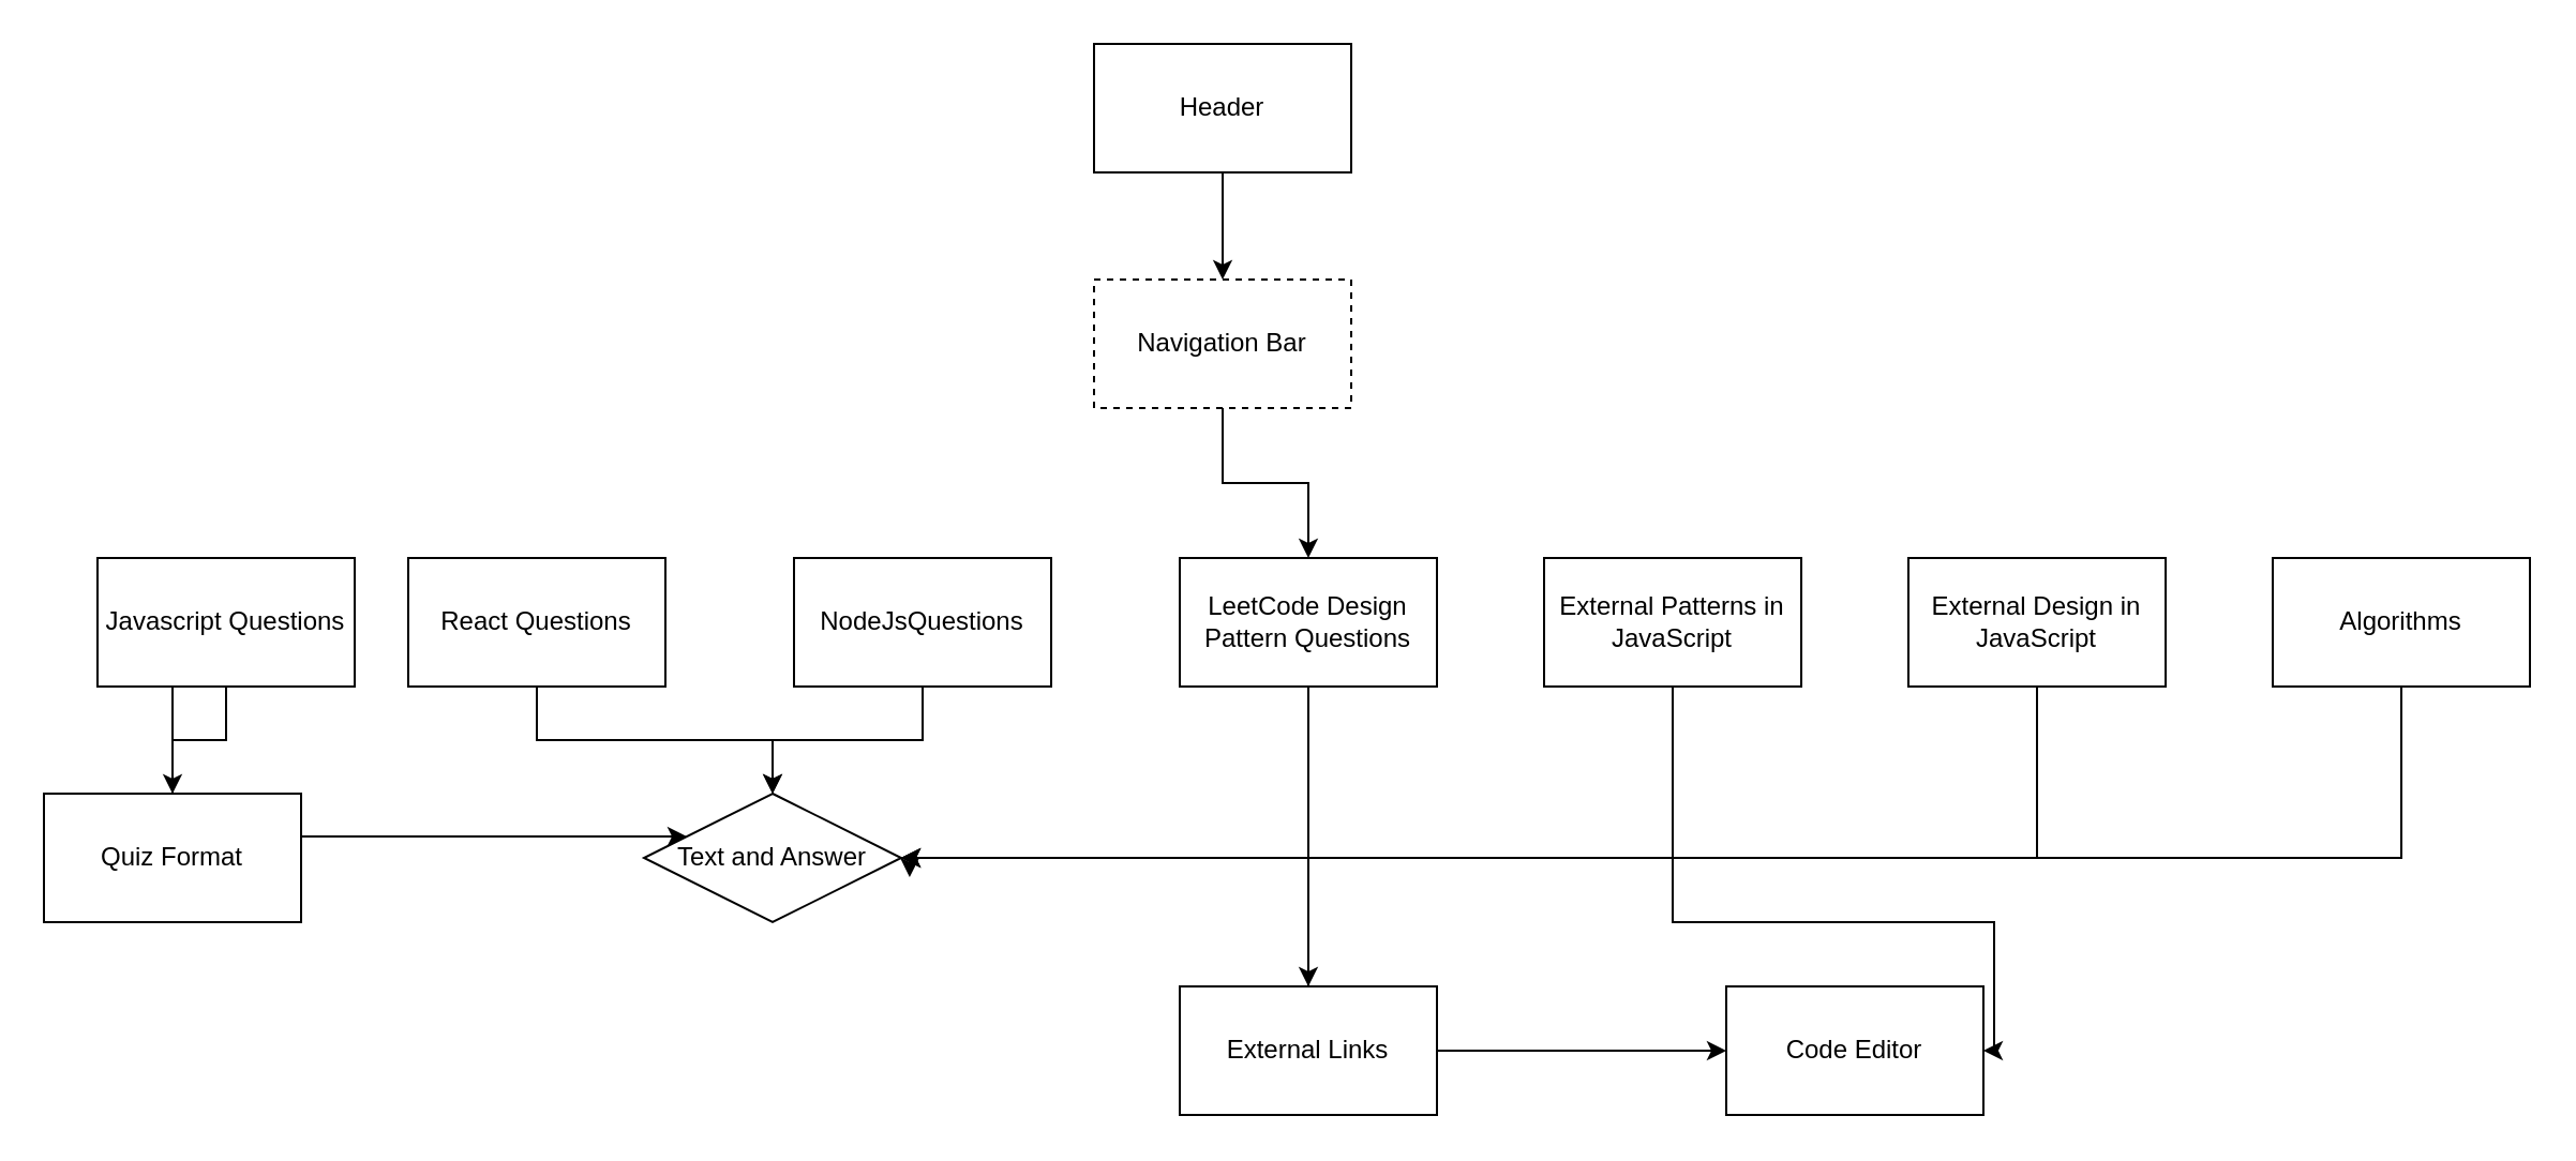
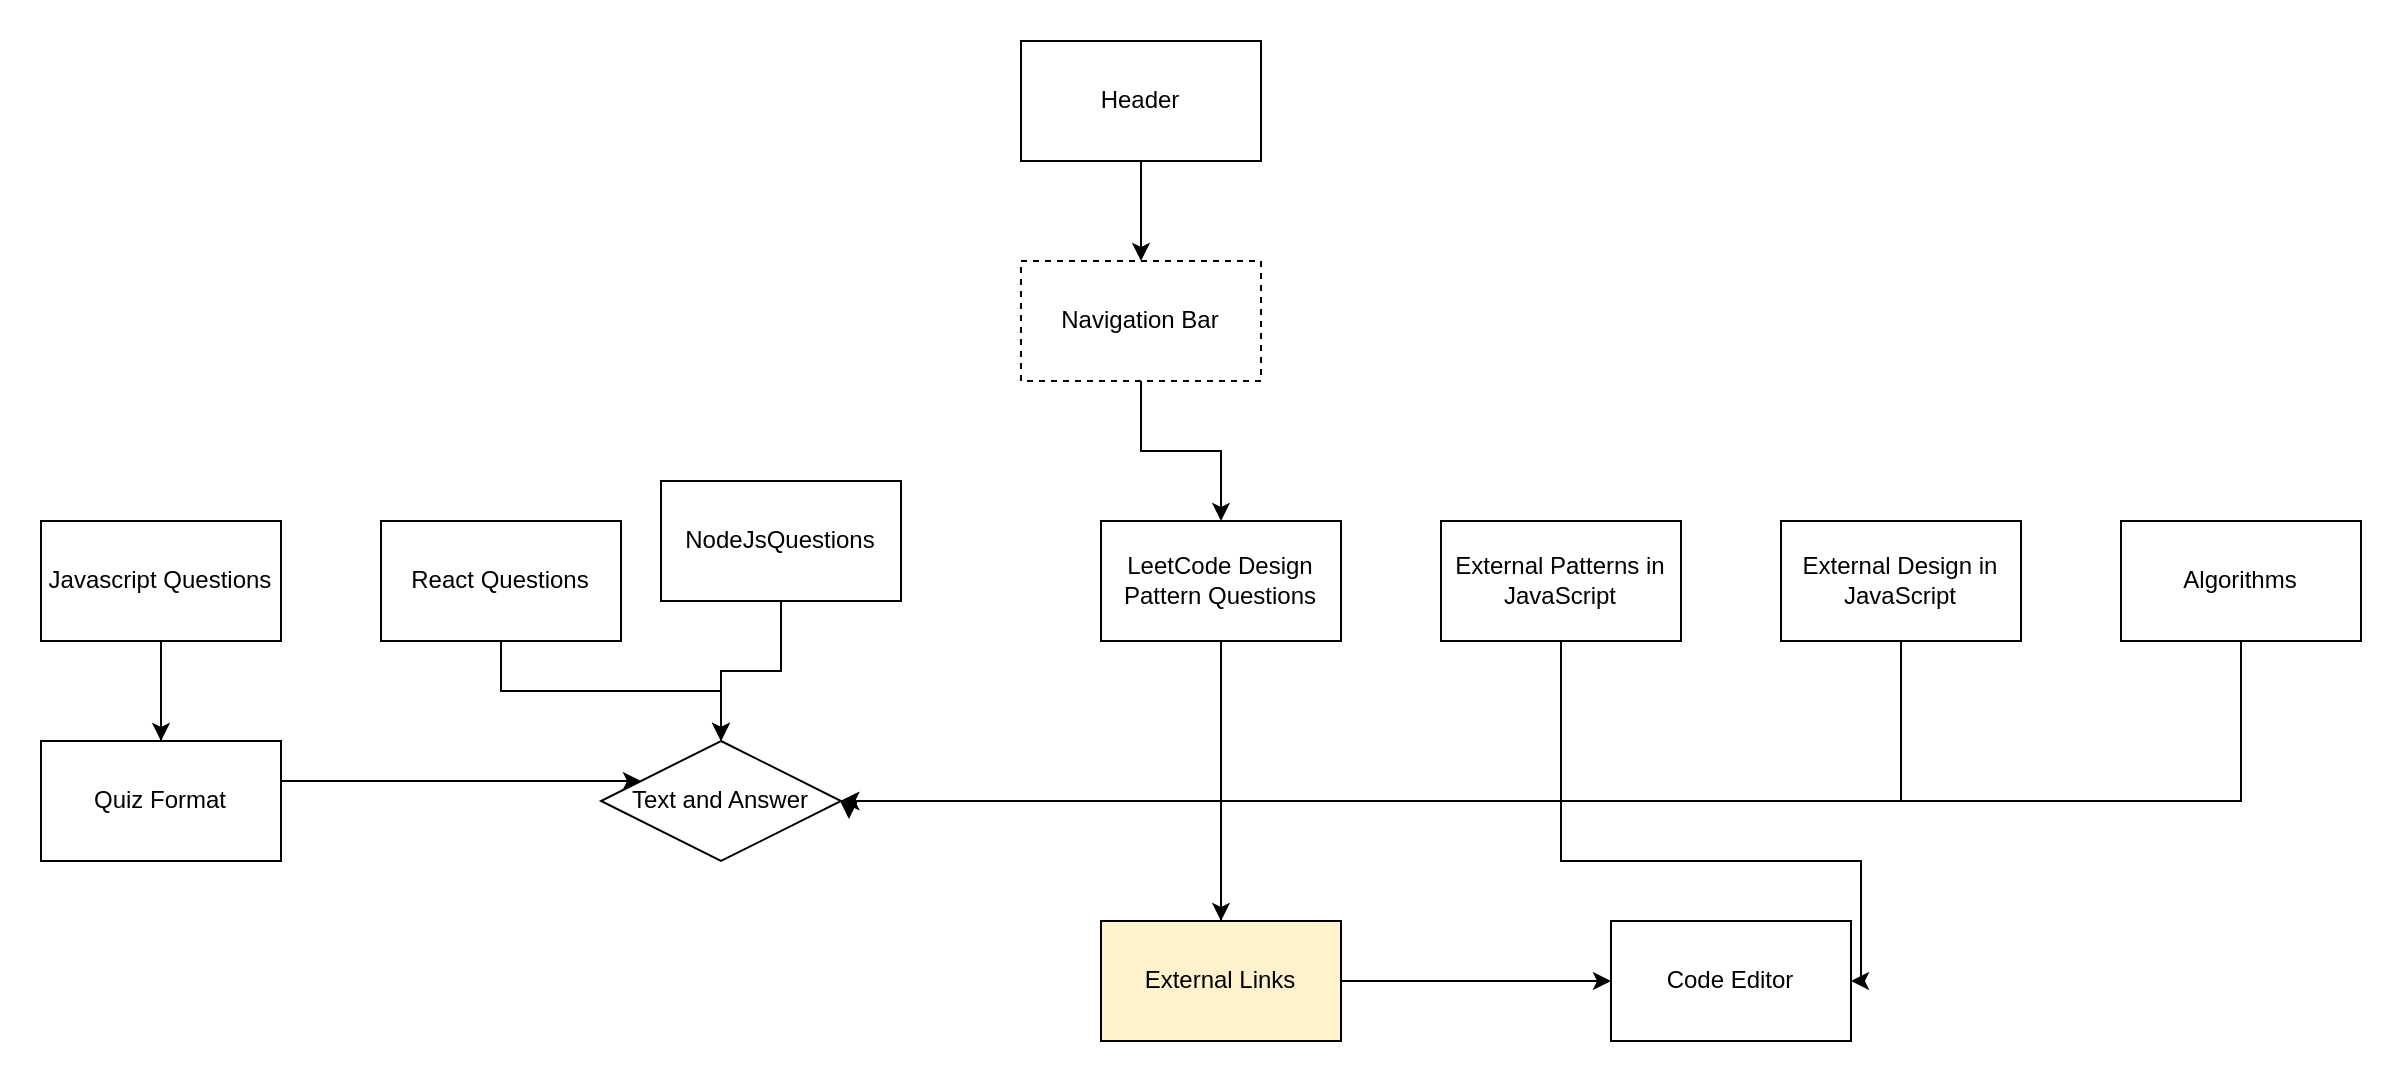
  <mxCell id="0" />
  <mxCell id="1" parent="0" />
  <mxCell id="2" style="edgeStyle=orthogonalEdgeStyle;rounded=0;orthogonalLoop=1;jettySize=auto;html=1;" edge="1" parent="1" source="3" target="5"><mxGeometry relative="1" as="geometry" /></mxCell>
  <mxCell id="3" value="Header" style="rounded=0;whiteSpace=wrap;html=1;" vertex="1" parent="1"><mxGeometry x="510" y="20" width="120" height="60" as="geometry" /></mxCell>
  <mxCell id="4" style="edgeStyle=orthogonalEdgeStyle;rounded=0;orthogonalLoop=1;jettySize=auto;html=1;" edge="1" parent="1" source="5" target="16"><mxGeometry relative="1" as="geometry" /></mxCell>
  <mxCell id="5" value="Navigation Bar" style="rounded=0;whiteSpace=wrap;html=1;dashed=1;" vertex="1" parent="1"><mxGeometry x="510" y="130" width="120" height="60" as="geometry" /></mxCell>
  <mxCell id="6" style="edgeStyle=orthogonalEdgeStyle;rounded=0;orthogonalLoop=1;jettySize=auto;html=1;entryX=0.5;entryY=0;entryDx=0;entryDy=0;" edge="1" parent="1" source="8" target="23"><mxGeometry relative="1" as="geometry" /></mxCell>
  <mxCell id="7" style="edgeStyle=orthogonalEdgeStyle;rounded=0;orthogonalLoop=1;jettySize=auto;html=1;" edge="1" parent="1" source="8" target="24"><mxGeometry relative="1" as="geometry"><Array as="points"><mxPoint x="80" y="390" /></Array></mxGeometry></mxCell>
- <mxCell id="8" value="Javascript Questions" style="rounded=0;whiteSpace=wrap;html=1;" vertex="1" parent="1"><mxGeometry x="45" y="260" width="120" height="60" as="geometry" /></mxCell>
+ <mxCell id="8" value="Javascript Questions" style="rounded=0;whiteSpace=wrap;html=1;" vertex="1" parent="1"><mxGeometry x="20" y="260" width="120" height="60" as="geometry" /></mxCell>
  <mxCell id="9" style="edgeStyle=orthogonalEdgeStyle;rounded=0;orthogonalLoop=1;jettySize=auto;html=1;" edge="1" parent="1" source="10" target="24"><mxGeometry relative="1" as="geometry" /></mxCell>
  <mxCell id="10" value="React Questions" style="rounded=0;whiteSpace=wrap;html=1;" vertex="1" parent="1"><mxGeometry x="190" y="260" width="120" height="60" as="geometry" /></mxCell>
  <mxCell id="11" style="edgeStyle=orthogonalEdgeStyle;rounded=0;orthogonalLoop=1;jettySize=auto;html=1;entryX=0.5;entryY=0;entryDx=0;entryDy=0;" edge="1" parent="1" source="12" target="24"><mxGeometry relative="1" as="geometry" /></mxCell>
- <mxCell id="12" value="NodeJsQuestions" style="rounded=0;whiteSpace=wrap;html=1;" vertex="1" parent="1"><mxGeometry x="370" y="260" width="120" height="60" as="geometry" /></mxCell>
+ <mxCell id="12" value="NodeJsQuestions" style="rounded=0;whiteSpace=wrap;html=1;" vertex="1" parent="1"><mxGeometry x="330" y="240" width="120" height="60" as="geometry" /></mxCell>
  <mxCell id="13" style="edgeStyle=orthogonalEdgeStyle;rounded=0;orthogonalLoop=1;jettySize=auto;html=1;entryX=1;entryY=0.5;entryDx=0;entryDy=0;" edge="1" parent="1" source="16" target="24"><mxGeometry relative="1" as="geometry"><Array as="points"><mxPoint x="610" y="400" /></Array></mxGeometry></mxCell>
  <mxCell id="14" style="edgeStyle=orthogonalEdgeStyle;rounded=0;orthogonalLoop=1;jettySize=auto;html=1;" edge="1" parent="1" source="16" target="27"><mxGeometry relative="1" as="geometry" /></mxCell>
  <mxCell id="15" style="edgeStyle=orthogonalEdgeStyle;rounded=0;orthogonalLoop=1;jettySize=auto;html=1;" edge="1" parent="1" source="16" target="26"><mxGeometry relative="1" as="geometry"><Array as="points"><mxPoint x="610" y="490" /></Array></mxGeometry></mxCell>
  <mxCell id="16" value="LeetCode Design Pattern Questions" style="rounded=0;whiteSpace=wrap;html=1;" vertex="1" parent="1"><mxGeometry x="550" y="260" width="120" height="60" as="geometry" /></mxCell>
  <mxCell id="17" style="edgeStyle=orthogonalEdgeStyle;rounded=0;orthogonalLoop=1;jettySize=auto;html=1;entryX=1;entryY=0.5;entryDx=0;entryDy=0;" edge="1" parent="1" source="19" target="24"><mxGeometry relative="1" as="geometry"><Array as="points"><mxPoint x="780" y="400" /></Array></mxGeometry></mxCell>
  <mxCell id="18" style="edgeStyle=orthogonalEdgeStyle;rounded=0;orthogonalLoop=1;jettySize=auto;html=1;" edge="1" parent="1" source="19" target="26"><mxGeometry relative="1" as="geometry"><Array as="points"><mxPoint x="780" y="430" /><mxPoint x="930" y="430" /></Array></mxGeometry></mxCell>
  <mxCell id="19" value="External Patterns in JavaScript" style="rounded=0;whiteSpace=wrap;html=1;" vertex="1" parent="1"><mxGeometry x="720" y="260" width="120" height="60" as="geometry" /></mxCell>
  <mxCell id="20" value="External Design in JavaScript" style="rounded=0;whiteSpace=wrap;html=1;" vertex="1" parent="1"><mxGeometry x="890" y="260" width="120" height="60" as="geometry" /></mxCell>
  <mxCell id="21" style="edgeStyle=orthogonalEdgeStyle;rounded=0;orthogonalLoop=1;jettySize=auto;html=1;entryX=1;entryY=0.5;entryDx=0;entryDy=0;" edge="1" parent="1" source="22" target="24"><mxGeometry relative="1" as="geometry"><Array as="points"><mxPoint x="1120" y="400" /></Array></mxGeometry></mxCell>
  <mxCell id="22" value="Algorithms" style="rounded=0;whiteSpace=wrap;html=1;" vertex="1" parent="1"><mxGeometry x="1060" y="260" width="120" height="60" as="geometry" /></mxCell>
  <mxCell id="23" value="Quiz Format" style="rounded=0;whiteSpace=wrap;html=1;" vertex="1" parent="1"><mxGeometry x="20" y="370" width="120" height="60" as="geometry" /></mxCell>
  <mxCell id="24" value="Text and Answer" style="rhombus;whiteSpace=wrap;html=1;" vertex="1" parent="1"><mxGeometry x="300" y="370" width="120" height="60" as="geometry" /></mxCell>
  <mxCell id="25" style="edgeStyle=orthogonalEdgeStyle;rounded=0;orthogonalLoop=1;jettySize=auto;html=1;entryX=1.033;entryY=0.65;entryDx=0;entryDy=0;entryPerimeter=0;" edge="1" parent="1" source="20" target="24"><mxGeometry relative="1" as="geometry"><Array as="points"><mxPoint x="950" y="400" /><mxPoint x="424" y="400" /></Array></mxGeometry></mxCell>
  <mxCell id="26" value="Code Editor" style="rounded=0;whiteSpace=wrap;html=1;" vertex="1" parent="1"><mxGeometry x="805" y="460" width="120" height="60" as="geometry" /></mxCell>
- <mxCell id="27" value="External Links" style="rounded=0;whiteSpace=wrap;html=1;" vertex="1" parent="1"><mxGeometry x="550" y="460" width="120" height="60" as="geometry" /></mxCell>
+ <mxCell id="27" value="External Links" style="rounded=0;whiteSpace=wrap;html=1;fillColor=#fff2cc;" vertex="1" parent="1"><mxGeometry x="550" y="460" width="120" height="60" as="geometry" /></mxCell>
